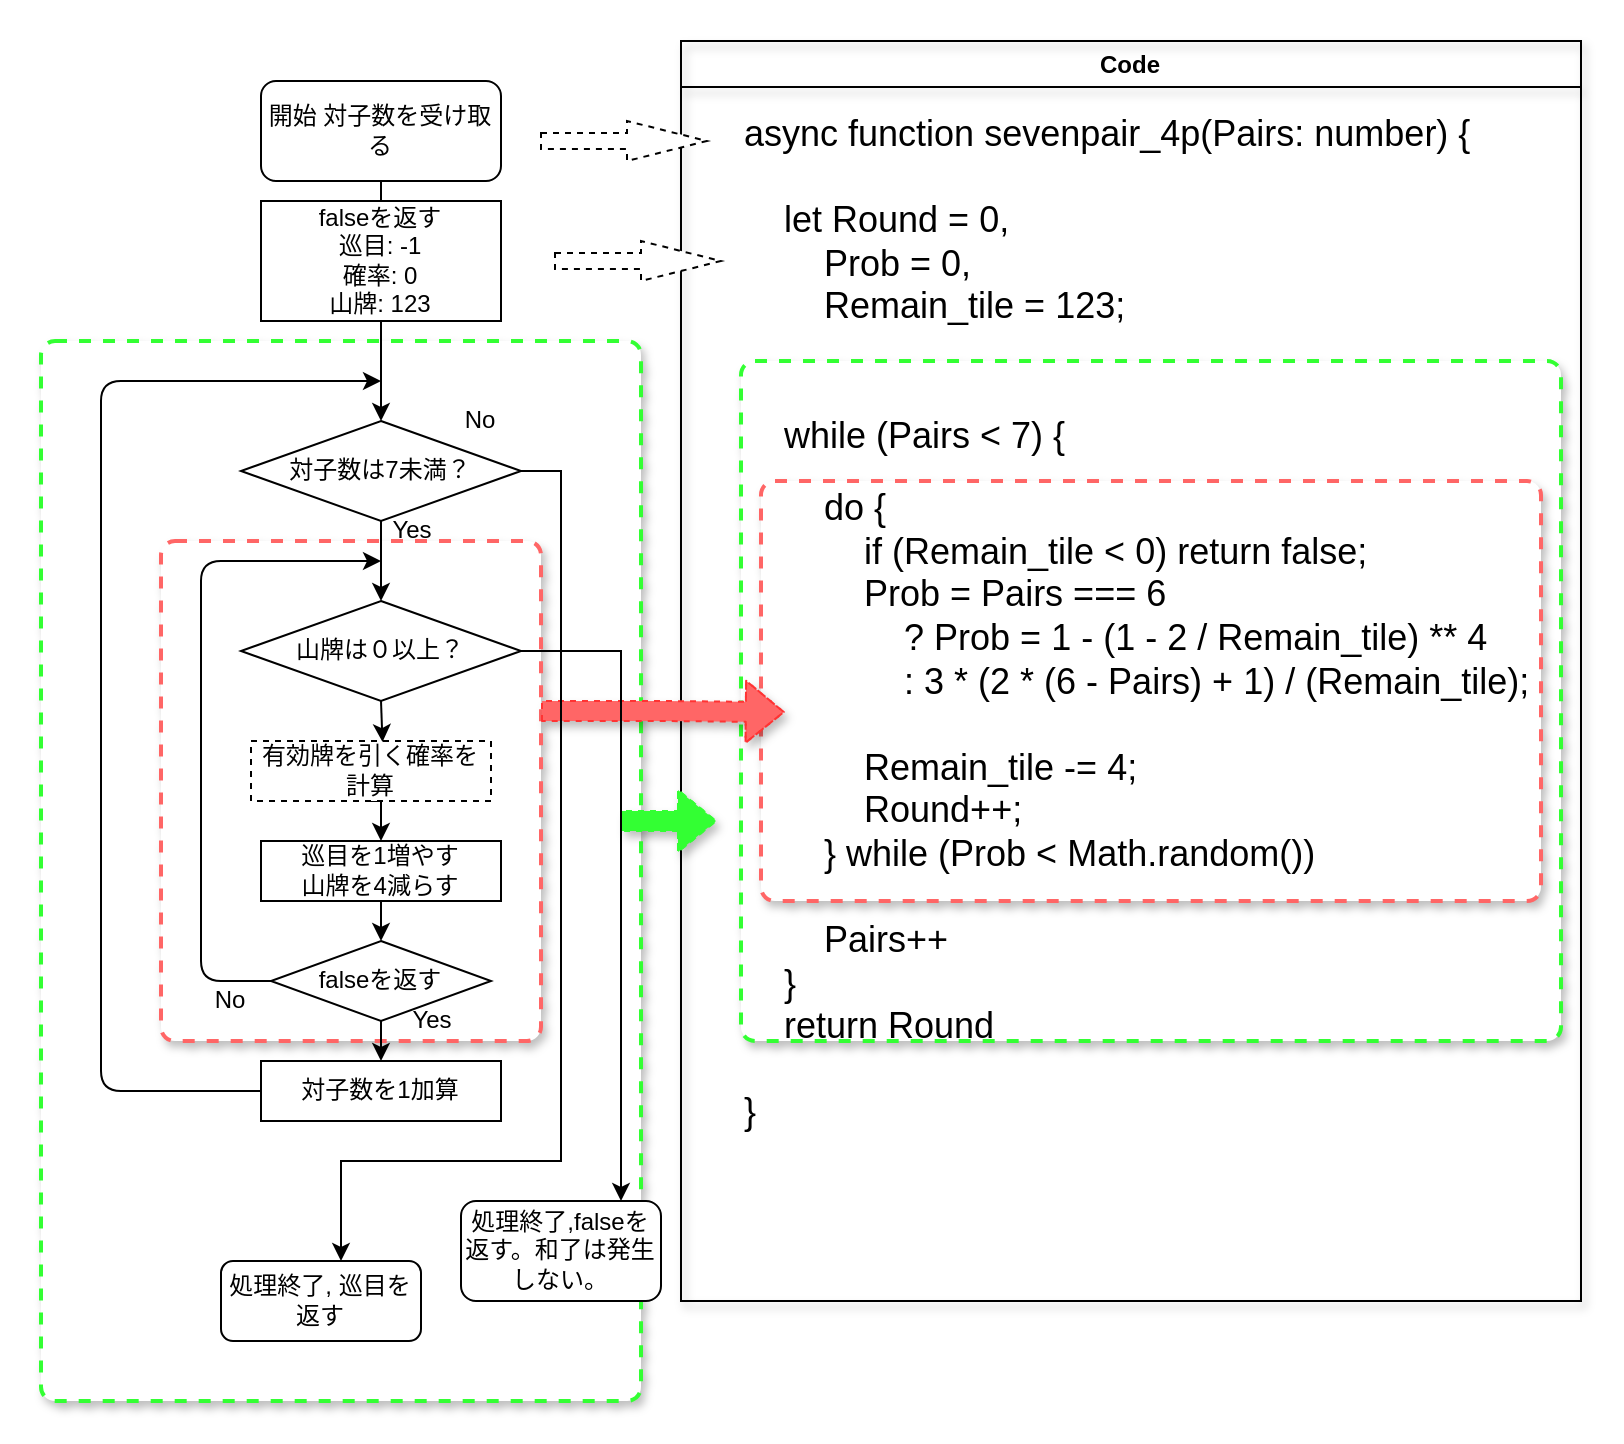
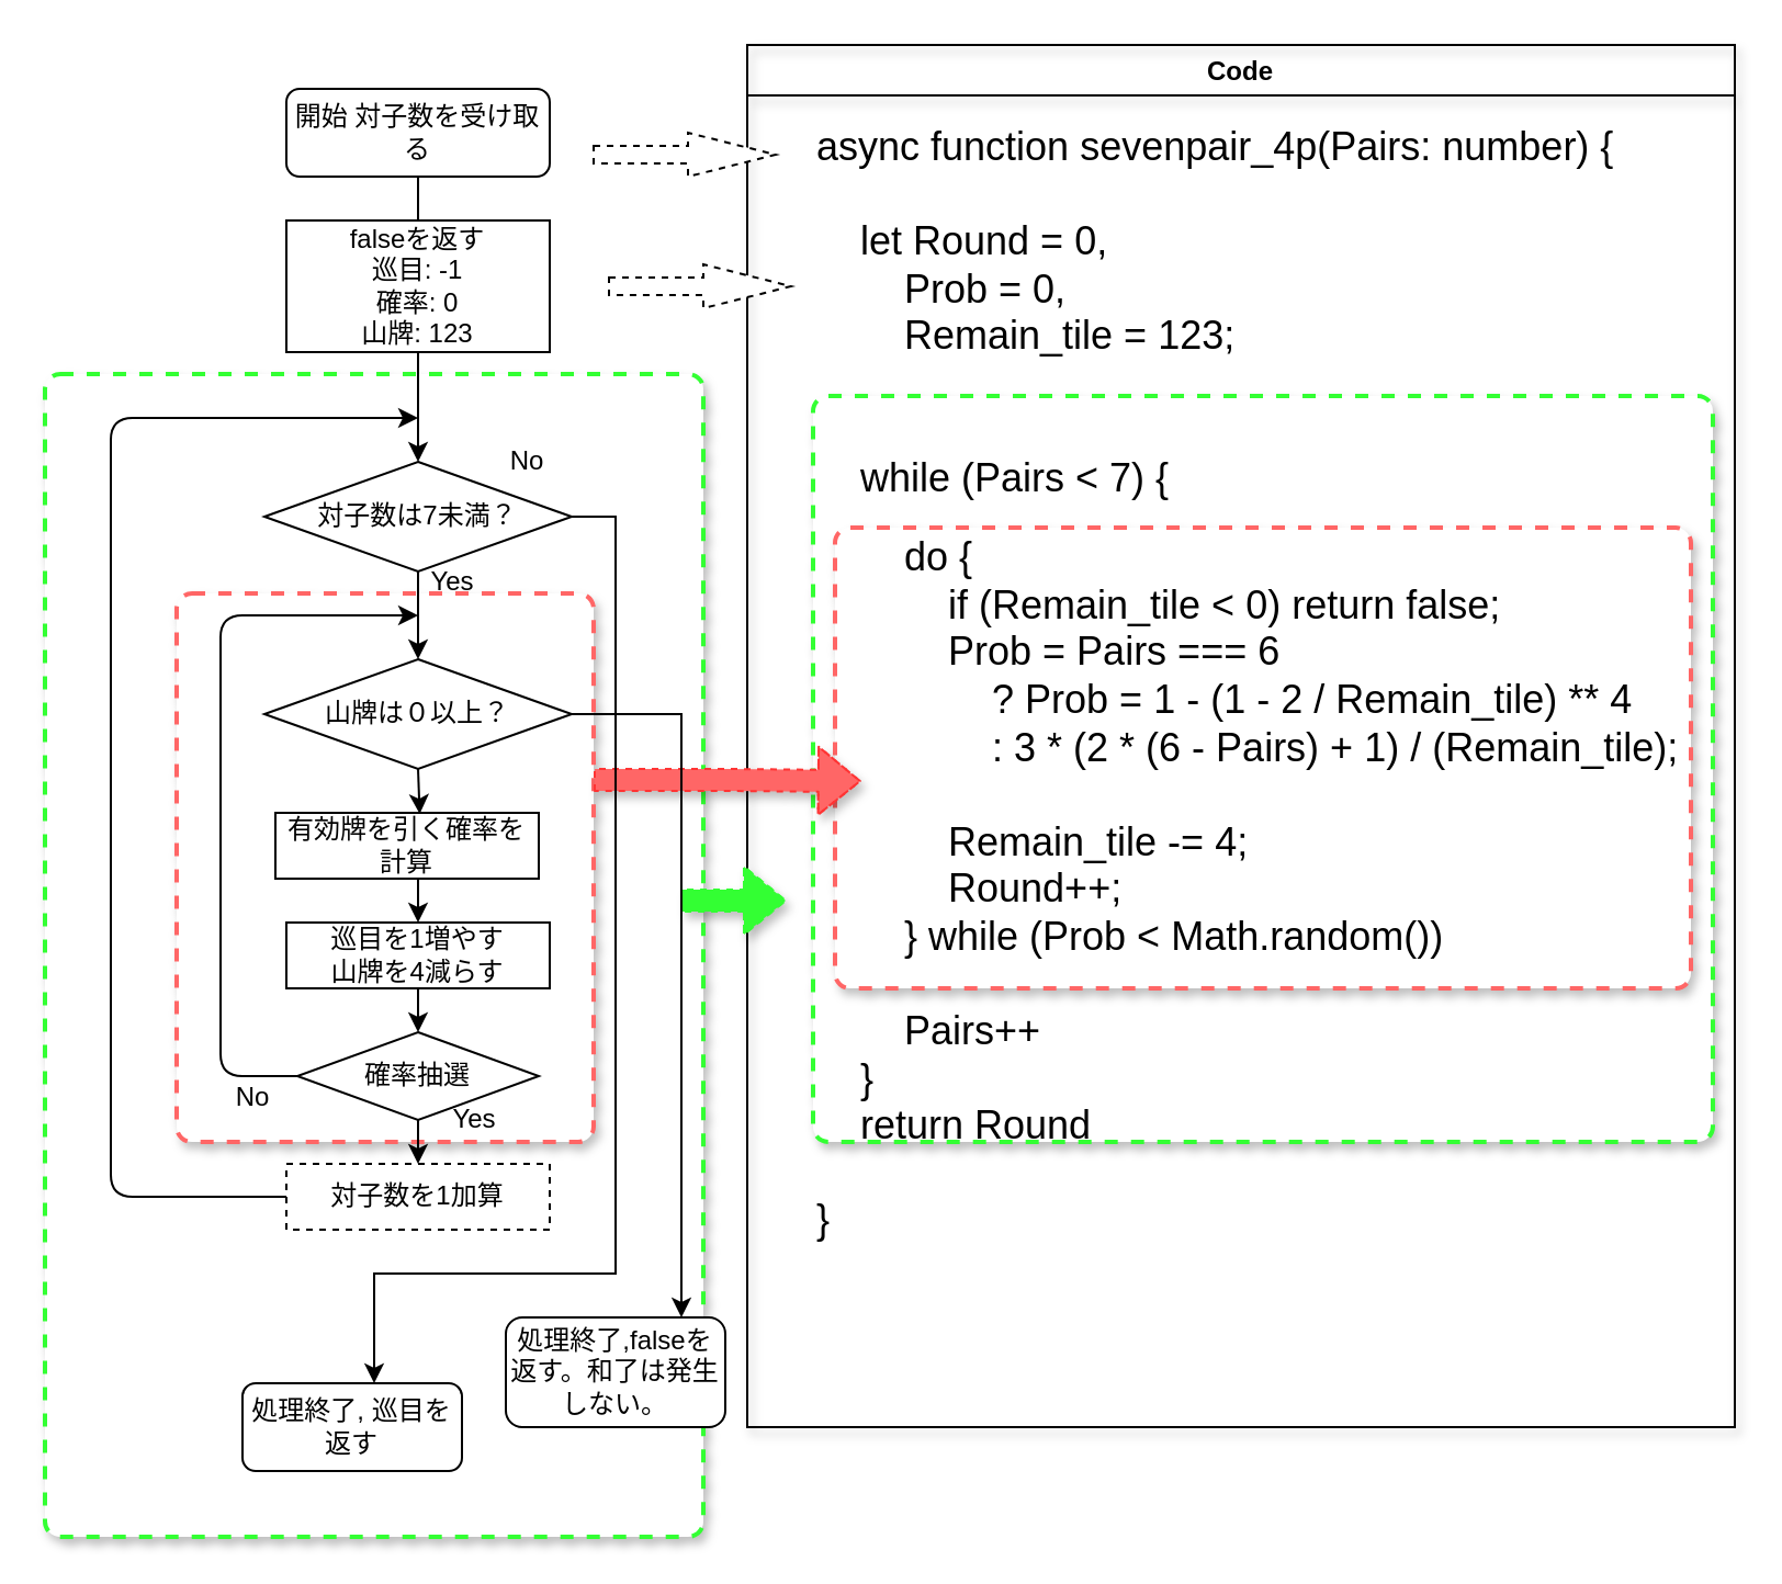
  <mxCell id="0" />
  <mxCell id="1" value="Untitled Layer" style="locked=1;" parent="0" />
  <mxCell id="2" value="" style="rounded=1;whiteSpace=wrap;html=1;absoluteArcSize=1;arcSize=14;strokeWidth=2;shadow=1;fillColor=#FFFFFF;strokeColor=#33FF33;dashed=1;" parent="1" vertex="1"><mxGeometry x="370" y="180" width="410" height="340" as="geometry" /></mxCell>
  <mxCell id="3" value="Code" style="swimlane;shadow=1;fillColor=none;" parent="1" vertex="1"><mxGeometry x="340" y="20" width="450" height="630" as="geometry" /></mxCell>
  <mxCell id="4" value="" style="rounded=1;whiteSpace=wrap;html=1;absoluteArcSize=1;arcSize=14;strokeWidth=2;shadow=1;fillColor=#FFFFFF;strokeColor=#FF6666;dashed=1;" parent="3" vertex="1"><mxGeometry x="40" y="220" width="390" height="210" as="geometry" /></mxCell>
  <mxCell id="5" value="&lt;div&gt;&lt;span style=&quot;font-size: 18px&quot;&gt;async function sevenpair_4p(Pairs: number) {&lt;/span&gt;&lt;/div&gt;&lt;div&gt;&lt;span style=&quot;font-size: 18px&quot;&gt;&lt;br&gt;&lt;/span&gt;&lt;/div&gt;&lt;div&gt;&lt;span style=&quot;font-size: 18px&quot;&gt;&amp;nbsp; &amp;nbsp; let Round = 0,&lt;/span&gt;&lt;/div&gt;&lt;div&gt;&lt;span style=&quot;font-size: 18px&quot;&gt;&amp;nbsp; &amp;nbsp; &amp;nbsp; &amp;nbsp; Prob = 0,&lt;/span&gt;&lt;/div&gt;&lt;div&gt;&lt;span style=&quot;font-size: 18px&quot;&gt;&amp;nbsp; &amp;nbsp; &amp;nbsp; &amp;nbsp; Remain_tile = 123;&amp;nbsp;&lt;/span&gt;&lt;/div&gt;&lt;div&gt;&lt;span style=&quot;font-size: 18px&quot;&gt;&amp;nbsp; &amp;nbsp;&amp;nbsp;&lt;/span&gt;&lt;/div&gt;&lt;div&gt;&lt;span style=&quot;font-size: 18px&quot;&gt;&lt;br&gt;&lt;/span&gt;&lt;/div&gt;&lt;div&gt;&lt;span style=&quot;font-size: 18px&quot;&gt;&amp;nbsp; &amp;nbsp; while (Pairs &amp;lt; 7) {&lt;/span&gt;&lt;/div&gt;&lt;div&gt;&lt;br&gt;&lt;/div&gt;&lt;div&gt;&lt;span style=&quot;font-size: 18px&quot;&gt;&amp;nbsp; &amp;nbsp; &amp;nbsp; &amp;nbsp; do {&lt;/span&gt;&lt;/div&gt;&lt;div&gt;&lt;span style=&quot;font-size: 18px&quot;&gt;&amp;nbsp; &amp;nbsp; &amp;nbsp; &amp;nbsp; &amp;nbsp; &amp;nbsp; if (Remain_tile &amp;lt; 0) return false;&lt;/span&gt;&lt;/div&gt;&lt;div&gt;&lt;span style=&quot;font-size: 18px&quot;&gt;&amp;nbsp; &amp;nbsp; &amp;nbsp; &amp;nbsp; &amp;nbsp; &amp;nbsp; Prob = Pairs === 6&lt;/span&gt;&lt;/div&gt;&lt;div&gt;&lt;span style=&quot;font-size: 18px&quot;&gt;&amp;nbsp; &amp;nbsp; &amp;nbsp; &amp;nbsp; &amp;nbsp; &amp;nbsp; &amp;nbsp; &amp;nbsp; ? Prob = 1 - (1 - 2 / Remain_tile) ** 4&lt;/span&gt;&lt;/div&gt;&lt;div&gt;&lt;span style=&quot;font-size: 18px&quot;&gt;&amp;nbsp; &amp;nbsp; &amp;nbsp; &amp;nbsp; &amp;nbsp; &amp;nbsp; &amp;nbsp; &amp;nbsp; : 3 * (2 * (6 - Pairs) + 1) / (Remain_tile);&lt;/span&gt;&lt;/div&gt;&lt;div&gt;&lt;span style=&quot;font-size: 18px&quot;&gt;&amp;nbsp; &amp;nbsp; &amp;nbsp; &amp;nbsp; &amp;nbsp; &amp;nbsp;&amp;nbsp;&lt;/span&gt;&lt;/div&gt;&lt;div&gt;&lt;span style=&quot;font-size: 18px&quot;&gt;&amp;nbsp; &amp;nbsp; &amp;nbsp; &amp;nbsp; &amp;nbsp; &amp;nbsp; Remain_tile -= 4;&amp;nbsp;&lt;/span&gt;&lt;/div&gt;&lt;div&gt;&lt;span style=&quot;font-size: 18px&quot;&gt;&amp;nbsp; &amp;nbsp; &amp;nbsp; &amp;nbsp; &amp;nbsp; &amp;nbsp; Round++;&amp;nbsp;&lt;/span&gt;&lt;/div&gt;&lt;div&gt;&lt;span style=&quot;font-size: 18px&quot;&gt;&amp;nbsp; &amp;nbsp; &amp;nbsp; &amp;nbsp; } while (Prob &amp;lt; Math.random())&lt;/span&gt;&lt;/div&gt;&lt;div&gt;&lt;span style=&quot;font-size: 18px&quot;&gt;&lt;br&gt;&lt;/span&gt;&lt;/div&gt;&lt;div&gt;&lt;span style=&quot;font-size: 18px&quot;&gt;&amp;nbsp; &amp;nbsp; &amp;nbsp; &amp;nbsp; Pairs++&lt;/span&gt;&lt;/div&gt;&lt;div&gt;&lt;span style=&quot;font-size: 18px&quot;&gt;&amp;nbsp; &amp;nbsp; }&amp;nbsp; &amp;nbsp;&amp;nbsp;&lt;/span&gt;&lt;/div&gt;&lt;div&gt;&lt;span style=&quot;font-size: 18px&quot;&gt;&amp;nbsp; &amp;nbsp; return Round&lt;/span&gt;&lt;/div&gt;&lt;div&gt;&lt;span style=&quot;font-size: 18px&quot;&gt;&lt;br&gt;&lt;/span&gt;&lt;/div&gt;&lt;div&gt;&lt;span style=&quot;font-size: 18px&quot;&gt;}&lt;/span&gt;&lt;/div&gt;" style="text;html=1;align=left;verticalAlign=top;resizable=1;points=14&#10;[];autosize=1;strokeColor=none;fillColor=none;" parent="3" vertex="1"><mxGeometry x="30" y="30" width="410" height="390" as="geometry" /></mxCell>
  <mxCell id="6" value="" style="rounded=1;whiteSpace=wrap;html=1;absoluteArcSize=1;arcSize=14;strokeWidth=2;shadow=1;fillColor=#FFFFFF;strokeColor=#33FF33;dashed=1;" parent="1" vertex="1"><mxGeometry x="20" y="170" width="300" height="530" as="geometry" /></mxCell>
  <mxCell id="7" value="" style="rounded=1;whiteSpace=wrap;html=1;absoluteArcSize=1;arcSize=14;strokeWidth=2;shadow=1;fillColor=#FFFFFF;strokeColor=#FF6666;dashed=1;" parent="1" vertex="1"><mxGeometry x="80" y="270" width="190" height="250" as="geometry" /></mxCell>
  <mxCell id="8" value="" style="shape=flexArrow;endArrow=classic;html=1;shadow=1;strokeColor=#FF3333;entryX=0.072;entryY=0.437;entryDx=0;entryDy=0;entryPerimeter=0;dashed=1;fillColor=#FF6666;" parent="1" edge="1"><mxGeometry width="50" height="50" relative="1" as="geometry"><mxPoint x="270" y="355" as="sourcePoint" /><mxPoint x="391.908" y="355.55" as="targetPoint" /><Array as="points"><mxPoint x="330" y="355" /></Array></mxGeometry></mxCell>
  <mxCell id="9" value="" style="shape=flexArrow;endArrow=classic;html=1;shadow=1;strokeColor=#33FF33;dashed=1;fillColor=#33FF33;" parent="1" edge="1"><mxGeometry width="50" height="50" relative="1" as="geometry"><mxPoint x="310" y="410" as="sourcePoint" /><mxPoint x="358" y="410" as="targetPoint" /><Array as="points"><mxPoint x="340" y="410" /></Array></mxGeometry></mxCell>
  <mxCell id="10" value="" style="html=1;shadow=0;dashed=0;align=center;verticalAlign=middle;shape=mxgraph.arrows2.arrow;dy=0.6;dx=40;notch=0;strokeColor=#000000;fillColor=#FFFFFF;dashed=1" parent="1" vertex="1"><mxGeometry x="277" y="120" width="83" height="20" as="geometry" /></mxCell>
  <mxCell id="11" value="" style="html=1;shadow=0;dashed=0;align=center;verticalAlign=middle;shape=mxgraph.arrows2.arrow;dy=0.6;dx=40;notch=0;strokeColor=#000000;fillColor=#FFFFFF;dashed=1" parent="1" vertex="1"><mxGeometry x="270" y="60" width="83" height="20" as="geometry" /></mxCell>
  <mxCell id="12" style="" parent="0" />
  <mxCell id="13" value="" style="rounded=0;html=1;jettySize=auto;orthogonalLoop=1;fontSize=11;endArrow=block;endFill=0;endSize=8;strokeWidth=1;shadow=0;labelBackgroundColor=none;edgeStyle=orthogonalEdgeStyle;" parent="12" source="14" edge="1"><mxGeometry relative="1" as="geometry"><mxPoint x="190" y="130" as="targetPoint" /></mxGeometry></mxCell>
- <mxCell id="14" value="開始 対子数を受け取る" style="rounded=1;whiteSpace=wrap;html=1;fontSize=12;glass=0;strokeWidth=1;shadow=0;" parent="12" vertex="1"><mxGeometry x="130" y="40" width="120" height="50" as="geometry" /></mxCell>
+ <mxCell id="14" value="開始 対子数を受け取る" style="rounded=1;whiteSpace=wrap;html=1;fontSize=12;glass=0;strokeWidth=1;shadow=0;" parent="12" vertex="1"><mxGeometry x="130" y="40" width="120" height="40" as="geometry" /></mxCell>
  <mxCell id="15" style="edgeStyle=orthogonalEdgeStyle;rounded=0;orthogonalLoop=1;jettySize=auto;html=1;exitX=0.5;exitY=1;exitDx=0;exitDy=0;entryX=0.5;entryY=0;entryDx=0;entryDy=0;" parent="12" source="16" target="19" edge="1"><mxGeometry relative="1" as="geometry"><Array as="points"><mxPoint x="190" y="200" /><mxPoint x="190" y="200" /></Array></mxGeometry></mxCell>
  <mxCell id="16" value="falseを返す&lt;br&gt;巡目: -1&lt;br&gt;確率: 0&lt;br&gt;山牌: 123" style="rounded=0;whiteSpace=wrap;html=1;" parent="12" vertex="1"><mxGeometry x="130" y="100" width="120" height="60" as="geometry" /></mxCell>
  <mxCell id="17" style="edgeStyle=orthogonalEdgeStyle;rounded=0;orthogonalLoop=1;jettySize=auto;html=1;" edge="1" parent="12" source="19" target="36"><mxGeometry relative="1" as="geometry" /></mxCell>
  <mxCell id="18" style="edgeStyle=orthogonalEdgeStyle;rounded=0;orthogonalLoop=1;jettySize=auto;html=1;exitX=1;exitY=0.5;exitDx=0;exitDy=0;" edge="1" parent="12" source="19"><mxGeometry relative="1" as="geometry"><mxPoint x="170" y="630" as="targetPoint" /><Array as="points"><mxPoint x="280" y="235" /><mxPoint x="280" y="580" /><mxPoint x="170" y="580" /></Array></mxGeometry></mxCell>
  <mxCell id="19" value="対子数は7未満？" style="rhombus;whiteSpace=wrap;html=1;" parent="12" vertex="1"><mxGeometry x="120" y="210" width="140" height="50" as="geometry" /></mxCell>
  <mxCell id="20" value="処理終了, 巡目を返す" style="rounded=1;whiteSpace=wrap;html=1;sketch=0;" parent="12" vertex="1"><mxGeometry x="110" y="630" width="100" height="40" as="geometry" /></mxCell>
  <mxCell id="21" style="edgeStyle=orthogonalEdgeStyle;rounded=0;orthogonalLoop=1;jettySize=auto;html=1;exitX=0.5;exitY=1;exitDx=0;exitDy=0;entryX=0.5;entryY=0;entryDx=0;entryDy=0;" edge="1" parent="12" source="22" target="24"><mxGeometry relative="1" as="geometry" /></mxCell>
- <mxCell id="22" value="有効牌を引く確率を計算" style="rounded=0;whiteSpace=wrap;html=1;sketch=0;dashed=1;" parent="12" vertex="1"><mxGeometry x="125" y="370" width="120" height="30" as="geometry" /></mxCell>
+ <mxCell id="22" value="有効牌を引く確率を計算" style="rounded=0;whiteSpace=wrap;html=1;sketch=0;" parent="12" vertex="1"><mxGeometry x="125" y="370" width="120" height="30" as="geometry" /></mxCell>
  <mxCell id="23" style="edgeStyle=orthogonalEdgeStyle;rounded=0;orthogonalLoop=1;jettySize=auto;html=1;exitX=0.5;exitY=1;exitDx=0;exitDy=0;entryX=0.5;entryY=0;entryDx=0;entryDy=0;" edge="1" parent="12" source="24" target="27"><mxGeometry relative="1" as="geometry" /></mxCell>
  <mxCell id="24" value="巡目を1増やす&lt;br&gt;山牌を4減らす" style="rounded=0;whiteSpace=wrap;html=1;sketch=0;" parent="12" vertex="1"><mxGeometry x="130" y="420" width="120" height="30" as="geometry" /></mxCell>
  <mxCell id="25" value="" style="edgeStyle=orthogonalEdgeStyle;rounded=1;sketch=0;orthogonalLoop=1;jettySize=auto;html=1;" parent="12" source="27" target="29" edge="1"><mxGeometry relative="1" as="geometry" /></mxCell>
  <mxCell id="26" style="edgeStyle=orthogonalEdgeStyle;rounded=1;sketch=0;orthogonalLoop=1;jettySize=auto;html=1;exitX=0;exitY=0.5;exitDx=0;exitDy=0;" parent="12" source="27" edge="1"><mxGeometry relative="1" as="geometry"><mxPoint x="190" y="280" as="targetPoint" /><Array as="points"><mxPoint x="100" y="490" /><mxPoint x="100" y="280" /></Array></mxGeometry></mxCell>
- <mxCell id="27" value="falseを返す" style="rhombus;whiteSpace=wrap;html=1;rounded=0;sketch=0;" parent="12" vertex="1"><mxGeometry x="135" y="470" width="110" height="40" as="geometry" /></mxCell>
+ <mxCell id="27" value="確率抽選" style="rhombus;whiteSpace=wrap;html=1;rounded=0;sketch=0;" parent="12" vertex="1"><mxGeometry x="135" y="470" width="110" height="40" as="geometry" /></mxCell>
  <mxCell id="28" style="edgeStyle=orthogonalEdgeStyle;rounded=1;sketch=0;orthogonalLoop=1;jettySize=auto;html=1;exitX=0.5;exitY=1;exitDx=0;exitDy=0;" parent="12" source="29" edge="1"><mxGeometry relative="1" as="geometry"><mxPoint x="190" y="190" as="targetPoint" /><Array as="points"><mxPoint x="190" y="545" /><mxPoint x="50" y="545" /><mxPoint x="50" y="190" /></Array></mxGeometry></mxCell>
- <mxCell id="29" value="対子数を1加算" style="whiteSpace=wrap;html=1;rounded=0;sketch=0;" parent="12" vertex="1"><mxGeometry x="130" y="530" width="120" height="30" as="geometry" /></mxCell>
+ <mxCell id="29" value="対子数を1加算" style="whiteSpace=wrap;html=1;rounded=0;sketch=0;dashed=1;" parent="12" vertex="1"><mxGeometry x="130" y="530" width="120" height="30" as="geometry" /></mxCell>
  <mxCell id="30" value="No" style="text;html=1;strokeColor=none;fillColor=none;align=center;verticalAlign=middle;whiteSpace=wrap;rounded=0;sketch=0;" parent="12" vertex="1"><mxGeometry x="220" y="200" width="40" height="20" as="geometry" /></mxCell>
  <mxCell id="31" value="No" style="text;html=1;strokeColor=none;fillColor=none;align=center;verticalAlign=middle;whiteSpace=wrap;rounded=0;sketch=0;" parent="12" vertex="1"><mxGeometry x="95" y="490" width="40" height="20" as="geometry" /></mxCell>
  <mxCell id="32" value="　Yes" style="text;html=1;strokeColor=none;fillColor=none;align=center;verticalAlign=middle;whiteSpace=wrap;rounded=0;sketch=0;" parent="12" vertex="1"><mxGeometry x="180" y="250" width="40" height="30" as="geometry" /></mxCell>
  <mxCell id="33" value="　Yes" style="text;html=1;strokeColor=none;fillColor=none;align=center;verticalAlign=middle;whiteSpace=wrap;rounded=0;sketch=0;" parent="12" vertex="1"><mxGeometry x="190" y="500" width="40" height="20" as="geometry" /></mxCell>
  <mxCell id="34" style="edgeStyle=orthogonalEdgeStyle;rounded=0;orthogonalLoop=1;jettySize=auto;html=1;exitX=0.5;exitY=1;exitDx=0;exitDy=0;entryX=0.548;entryY=0.017;entryDx=0;entryDy=0;entryPerimeter=0;" edge="1" parent="12" source="36" target="22"><mxGeometry relative="1" as="geometry"><mxPoint x="190" y="370" as="sourcePoint" /></mxGeometry></mxCell>
  <mxCell id="35" style="edgeStyle=orthogonalEdgeStyle;rounded=0;orthogonalLoop=1;jettySize=auto;html=1;exitX=1;exitY=0.5;exitDx=0;exitDy=0;" edge="1" parent="12" source="36"><mxGeometry relative="1" as="geometry"><mxPoint x="310" y="600" as="targetPoint" /><Array as="points"><mxPoint x="310" y="325" /><mxPoint x="310" y="600" /></Array></mxGeometry></mxCell>
  <mxCell id="36" value="山牌は０以上？" style="rhombus;whiteSpace=wrap;html=1;" vertex="1" parent="12"><mxGeometry x="120" y="300" width="140" height="50" as="geometry" /></mxCell>
  <mxCell id="37" value="処理終了,falseを返す。和了は発生しない。" style="rounded=1;whiteSpace=wrap;html=1;sketch=0;" vertex="1" parent="12"><mxGeometry x="230" y="600" width="100" height="50" as="geometry" /></mxCell>
